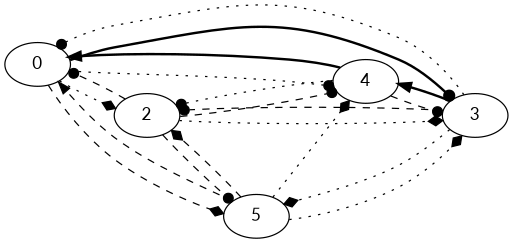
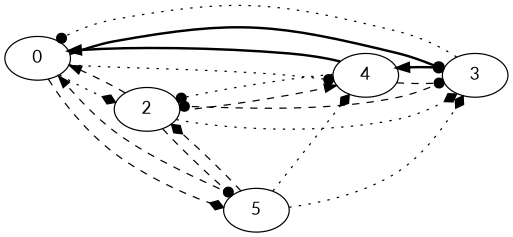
  digraph {
    fontname=Lato
    rankdir=LR
    node [fontname=Lato]
    edge [arrowhead=dot fontname=Lato style=dotted]
    n1 [label=0]
    n2 [label=2]
    n3 [label=3]
    n4 [label=4]
    n5 [label=5]
    n1 -> n2 [arrowhead=diamond]
    n1 -> n3 [style=bold]
    n1 -> n4
    n1 -> n5 [arrowhead=diamond style=dashed]
-   n2 -> n1 [style=dashed]
+   n2 -> n1 [arrowhead=normal style=dashed]
    n2 -> n3 [arrowhead=diamond]
-   n2 -> n4 [style=dashed]
+   n2 -> n4 [arrowhead=normal style=dashed]
    n2 -> n5 [style=dashed]
    n3 -> n1
    n3 -> n2 [style=dashed]
    n3 -> n4 [arrowhead=normal style=bold]
-   n3 -> n5 [arrowhead=diamond]
    n4 -> n1 [arrowhead=normal style=bold]
    n4 -> n2
    n4 -> n3 [style=dashed]
    n5 -> n1 [arrowhead=normal style=dashed]
    n5 -> n2 [arrowhead=diamond style=dashed]
    n5 -> n3 [arrowhead=diamond]
    n5 -> n4 [arrowhead=diamond]
  }
